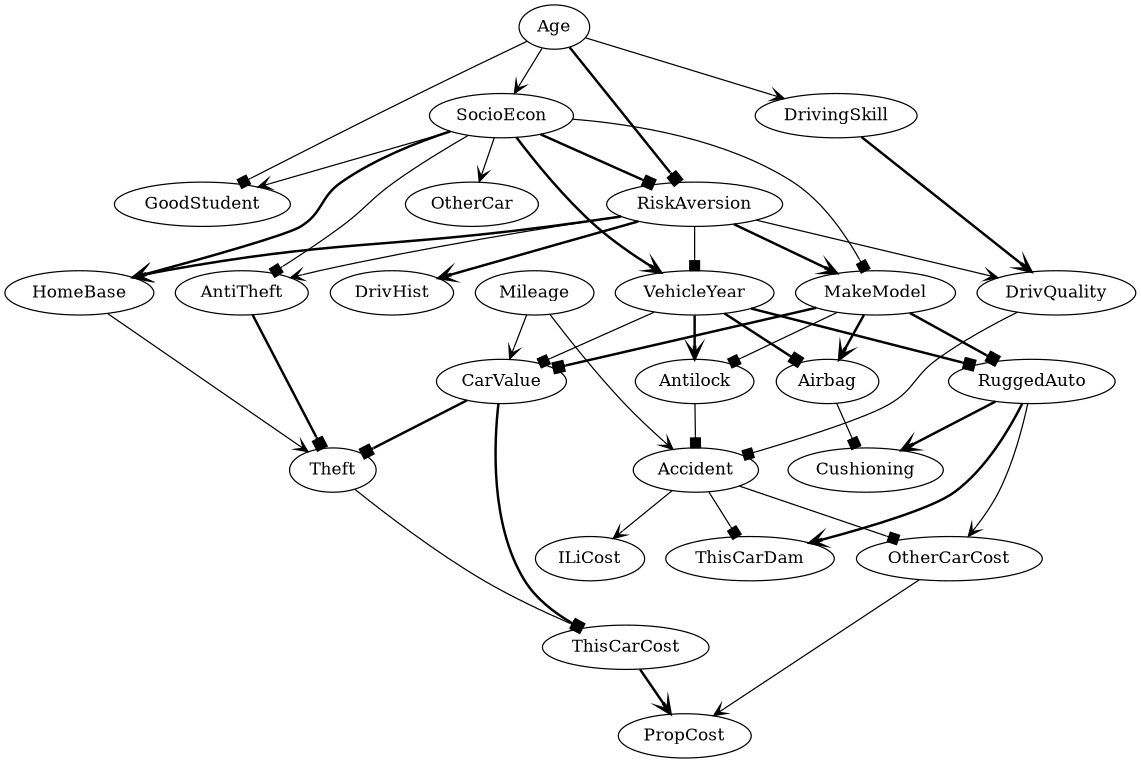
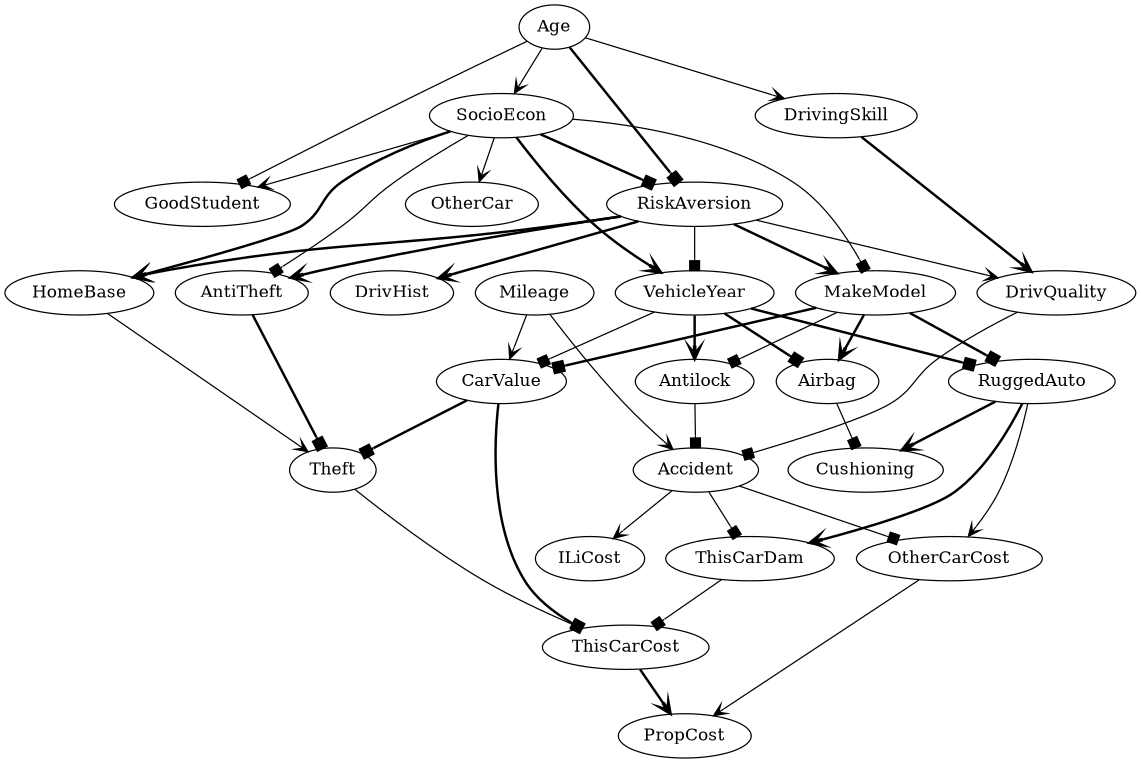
  digraph {
    edge [arrowhead=vee style=solid]
    Age
    GoodStudent
    SocioEcon
    RiskAversion
    DrivingSkill
    VehicleYear
    MakeModel
    HomeBase
    AntiTheft
    OtherCar
    DrivQuality
    DrivHist
    RuggedAuto
    Antilock
    CarValue
    Airbag
    Theft
    Accident
    ThisCarDam
    OtherCarCost
    Cushioning
    ThisCarCost
    ILiCost
    PropCost
    Mileage
    Age -> GoodStudent [arrowhead=box]
    Age -> SocioEcon
    Age -> RiskAversion [arrowhead=box style=bold]
    Age -> DrivingSkill
    SocioEcon -> GoodStudent
    SocioEcon -> RiskAversion [arrowhead=box style=bold]
    SocioEcon -> VehicleYear [style=bold]
    SocioEcon -> MakeModel [arrowhead=box]
    SocioEcon -> HomeBase [style=bold]
    SocioEcon -> AntiTheft [arrowhead=box]
    SocioEcon -> OtherCar
    RiskAversion -> VehicleYear [arrowhead=box]
    RiskAversion -> MakeModel [style=bold]
    RiskAversion -> HomeBase [style=bold]
-   RiskAversion -> AntiTheft
+   RiskAversion -> AntiTheft [style=bold]
    RiskAversion -> DrivQuality
    RiskAversion -> DrivHist [style=bold]
    DrivingSkill -> DrivQuality [style=bold]
    VehicleYear -> RuggedAuto [arrowhead=box style=bold]
    VehicleYear -> Antilock [style=bold]
    VehicleYear -> CarValue [arrowhead=box]
    VehicleYear -> Airbag [arrowhead=box style=bold]
    MakeModel -> RuggedAuto [arrowhead=box style=bold]
    MakeModel -> Antilock [arrowhead=box]
    MakeModel -> CarValue [arrowhead=box style=bold]
    MakeModel -> Airbag [style=bold]
    HomeBase -> Theft
    AntiTheft -> Theft [arrowhead=box style=bold]
    DrivQuality -> Accident [arrowhead=box]
    RuggedAuto -> ThisCarDam [style=bold]
    RuggedAuto -> OtherCarCost
    RuggedAuto -> Cushioning [style=bold]
    Antilock -> Accident [arrowhead=box]
    CarValue -> Theft [arrowhead=box style=bold]
    CarValue -> ThisCarCost [arrowhead=box style=bold]
    Airbag -> Cushioning [arrowhead=box]
    Theft -> ThisCarCost [arrowhead=box]
    Accident -> ThisCarDam [arrowhead=box]
    Accident -> OtherCarCost [arrowhead=box]
    Accident -> ILiCost
+   ThisCarDam -> ThisCarCost [arrowhead=box]
    OtherCarCost -> PropCost
    ThisCarCost -> PropCost [style=bold]
    Mileage -> CarValue
    Mileage -> Accident
  }
